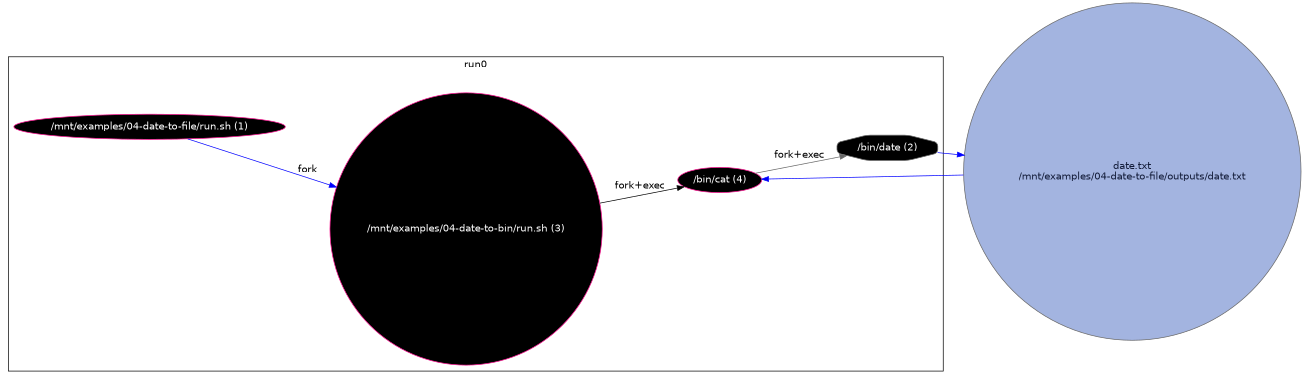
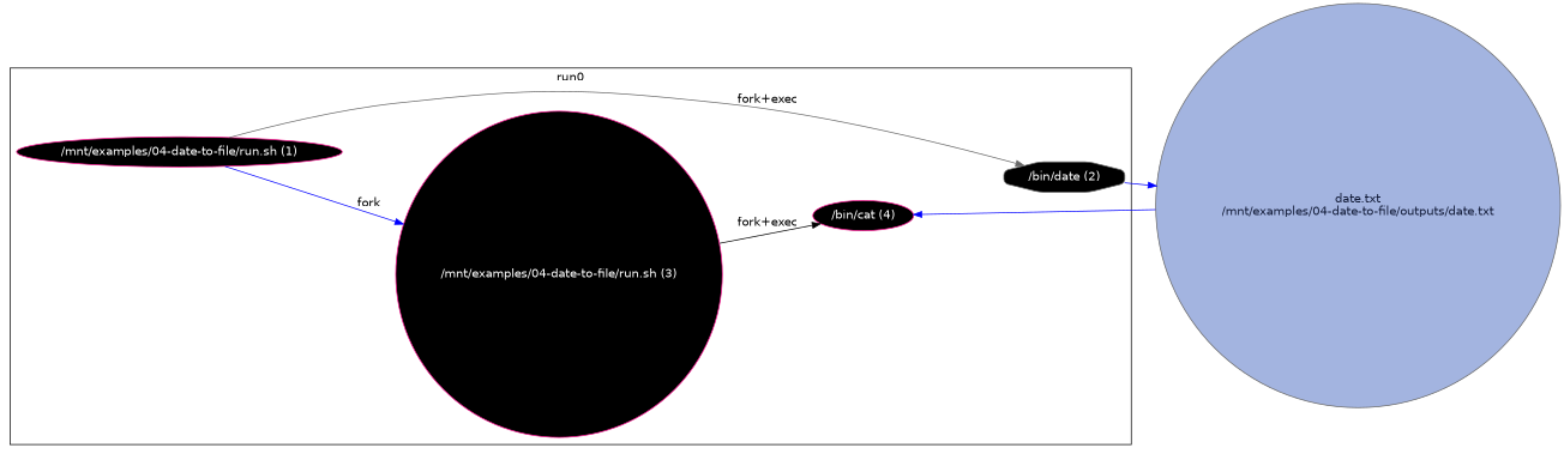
  digraph {
    fontname="DejaVu Sans"
    rankdir=LR
    node [color=deeppink fillcolor=black fontcolor=white fontname="DejaVu Sans" shape=ellipse style="filled,rounded"]
    edge [color=blue fontname="DejaVu Sans"]
    n1 [label="/mnt/examples/04-date-to-file/run.sh (1)"]
    n2 [color=gray40 label="/bin/date (2)" shape=octagon]
-   n3 [label="/mnt/examples/04-date-to-bin/run.sh (3)" shape=circle]
+   n3 [label="/mnt/examples/04-date-to-file/run.sh (3)" shape=circle]
    n4 [label="/bin/cat (4)"]
    n5 [color=gray40 fillcolor="#A3B4E0" fontcolor="#131C39" label="date.txt\n/mnt/examples/04-date-to-file/outputs/date.txt" shape=circle]
    subgraph cluster_1 {
      label=run0
      n1
      n2
      n3
      n4
    }
-   n4 -> n2 [color=gray40 label="fork+exec"]
+   n1 -> n2 [color=gray40 label="fork+exec"]
    n1 -> n3 [label=fork]
    n2 -> n5
    n3 -> n4 [color=black label="fork+exec"]
    n5 -> n4
  }
